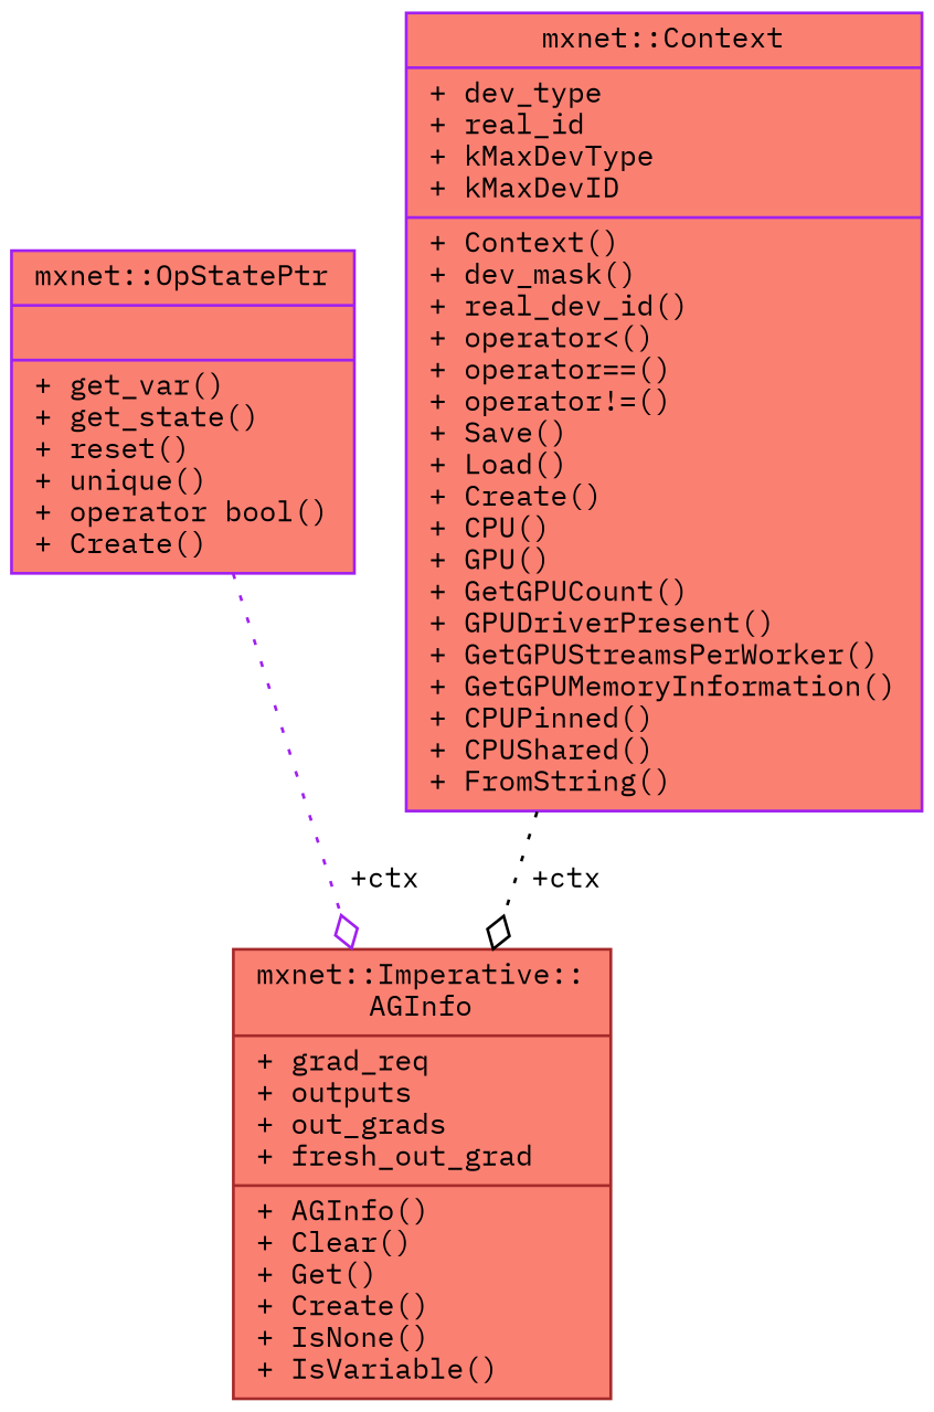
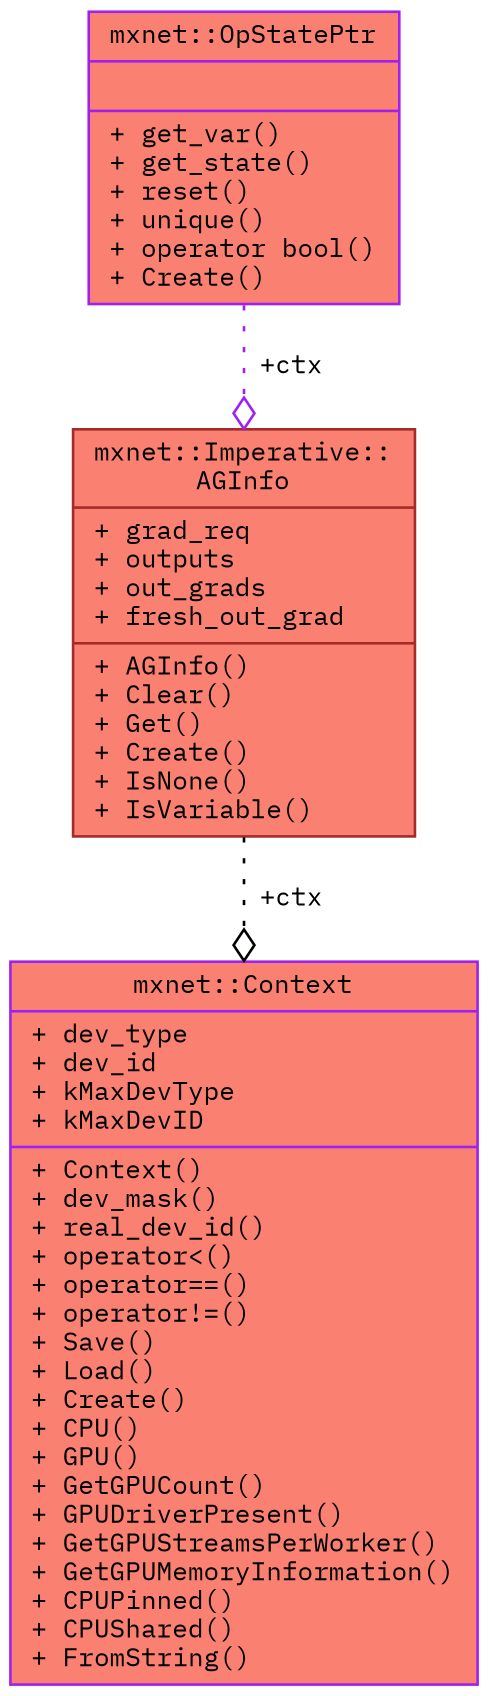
  digraph {
    fontname="IBM Plex Mono"
    node [color=purple fillcolor=salmon fontname="IBM Plex Mono" fontsize=10 shape=record style=filled]
    edge [arrowhead=odiamond fontname="IBM Plex Mono" fontsize=10 labelfontname=Helvetica labelfontsize=10 style=dotted]
    n1 [color=brown fontcolor=black height=0.2 label="{mxnet::Imperative::\lAGInfo\n|+ grad_req\l+ outputs\l+ out_grads\l+ fresh_out_grad\l|+ AGInfo()\l+ Clear()\l+ Get()\l+ Create()\l+ IsNone()\l+ IsVariable()\l}" width=0.4]
    n2 [height=0.2 label="{mxnet::OpStatePtr\n||+ get_var()\l+ get_state()\l+ reset()\l+ unique()\l+ operator bool()\l+ Create()\l}" width=0.4]
-   n3 [height=0.2 label="{mxnet::Context\n|+ dev_type\l+ real_id\l+ kMaxDevType\l+ kMaxDevID\l|+ Context()\l+ dev_mask()\l+ real_dev_id()\l+ operator\<()\l+ operator==()\l+ operator!=()\l+ Save()\l+ Load()\l+ Create()\l+ CPU()\l+ GPU()\l+ GetGPUCount()\l+ GPUDriverPresent()\l+ GetGPUStreamsPerWorker()\l+ GetGPUMemoryInformation()\l+ CPUPinned()\l+ CPUShared()\l+ FromString()\l}" width=0.4]
+   n3 [height=0.2 label="{mxnet::Context\n|+ dev_type\l+ dev_id\l+ kMaxDevType\l+ kMaxDevID\l|+ Context()\l+ dev_mask()\l+ real_dev_id()\l+ operator\<()\l+ operator==()\l+ operator!=()\l+ Save()\l+ Load()\l+ Create()\l+ CPU()\l+ GPU()\l+ GetGPUCount()\l+ GPUDriverPresent()\l+ GetGPUStreamsPerWorker()\l+ GetGPUMemoryInformation()\l+ CPUPinned()\l+ CPUShared()\l+ FromString()\l}" width=0.4]
    n2 -> n1 [color=purple label=" +ctx"]
-   n3 -> n1 [color=black label=" +ctx"]
+   n1 -> n3 [color=black label=" +ctx"]
  }
